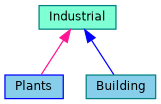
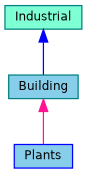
  digraph {
    node [color=teal fillcolor=skyblue fontname=Helvetica fontsize=10 shape=record style=filled]
    edge [dir=back fontname=Helvetica fontsize=10 labelfontname=Helvetica labelfontsize=10 style=solid]
    n1 [color=blue fontcolor=black height=0.2 label=Plants width=0.4]
    n2 [fillcolor=aquamarine height=0.2 label=Industrial width=0.4]
    n3 [height=0.2 label=Building width=0.4]
-   n2 -> n1 [color=deeppink]
+   n3 -> n1 [color=deeppink]
    n2 -> n3 [color=blue]
  }
